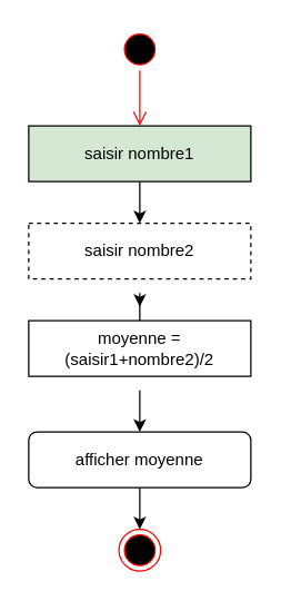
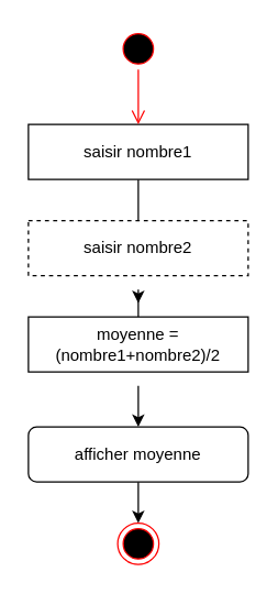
  <mxCell id="0" />
  <mxCell id="1" parent="0" />
- <mxCell id="2" value="" style="edgeStyle=orthogonalEdgeStyle;rounded=0;orthogonalLoop=1;jettySize=auto;html=1;entryX=0.5;entryY=0;entryDx=0;entryDy=0;" parent="1" source="3" target="4" edge="1"><mxGeometry relative="1" as="geometry" /></mxCell>
- <mxCell id="3" value="saisir nombre1" style="rounded=0;whiteSpace=wrap;html=1;fillColor=#d5e8d4;" parent="1" vertex="1"><mxGeometry x="20" y="90" width="160" height="40" as="geometry" /></mxCell>
+ <mxCell id="2" value="" style="edgeStyle=orthogonalEdgeStyle;rounded=0;orthogonalLoop=1;jettySize=auto;html=1;entryX=0.5;entryY=0;entryDx=0;entryDy=0;endArrow=none;" parent="1" source="3" target="4" edge="1"><mxGeometry relative="1" as="geometry" /></mxCell>
+ <mxCell id="3" value="saisir nombre1" style="rounded=0;whiteSpace=wrap;html=1;" parent="1" vertex="1"><mxGeometry x="20" y="90" width="160" height="40" as="geometry" /></mxCell>
  <mxCell id="4" value="saisir nombre2" style="rounded=0;whiteSpace=wrap;html=1;dashed=1;" parent="1" vertex="1"><mxGeometry x="20" y="160" width="160" height="40" as="geometry" /></mxCell>
  <mxCell id="5" style="edgeStyle=orthogonalEdgeStyle;rounded=0;orthogonalLoop=1;jettySize=auto;html=1;" edge="1" parent="1" source="6"><mxGeometry relative="1" as="geometry"><mxPoint x="100" y="220" as="targetPoint" /></mxGeometry></mxCell>
- <mxCell id="6" value="moyenne = (saisir1+nombre2)/2" style="rounded=0;whiteSpace=wrap;html=1;" parent="1" vertex="1"><mxGeometry x="20" y="230" width="160" height="40" as="geometry" /></mxCell>
+ <mxCell id="6" value="moyenne = (nombre1+nombre2)/2" style="rounded=0;whiteSpace=wrap;html=1;" parent="1" vertex="1"><mxGeometry x="20" y="230" width="160" height="40" as="geometry" /></mxCell>
  <mxCell id="7" value="" style="edgeStyle=orthogonalEdgeStyle;rounded=0;orthogonalLoop=1;jettySize=auto;html=1;entryX=0.5;entryY=0;entryDx=0;entryDy=0;" edge="1" parent="1" source="8" target="10"><mxGeometry relative="1" as="geometry"><mxPoint x="100" y="370" as="targetPoint" /></mxGeometry></mxCell>
  <mxCell id="8" value="afficher moyenne" style="whiteSpace=wrap;html=1;rounded=1;" parent="1" vertex="1"><mxGeometry x="20" y="310" width="160" height="40" as="geometry" /></mxCell>
  <mxCell id="9" value="" style="edgeStyle=none;orthogonalLoop=1;jettySize=auto;html=1;rounded=0;entryX=0.5;entryY=0;entryDx=0;entryDy=0;" parent="1" target="8" edge="1"><mxGeometry width="100" relative="1" as="geometry"><mxPoint x="100" y="280" as="sourcePoint" /><mxPoint x="150" y="280" as="targetPoint" /><Array as="points" /></mxGeometry></mxCell>
  <mxCell id="10" value="" style="ellipse;html=1;shape=endState;fillColor=#000000;strokeColor=#ff0000;" vertex="1" parent="1"><mxGeometry x="85" y="380" width="30" height="30" as="geometry" /></mxCell>
  <mxCell id="11" value="" style="ellipse;html=1;shape=startState;fillColor=#000000;strokeColor=#ff0000;" vertex="1" parent="1"><mxGeometry x="85" y="20" width="30" height="30" as="geometry" /></mxCell>
  <mxCell id="12" value="" style="edgeStyle=orthogonalEdgeStyle;html=1;verticalAlign=bottom;endArrow=open;endSize=8;strokeColor=#ff0000;rounded=0;" edge="1" source="11" parent="1"><mxGeometry relative="1" as="geometry"><mxPoint x="100" y="90" as="targetPoint" /></mxGeometry></mxCell>
